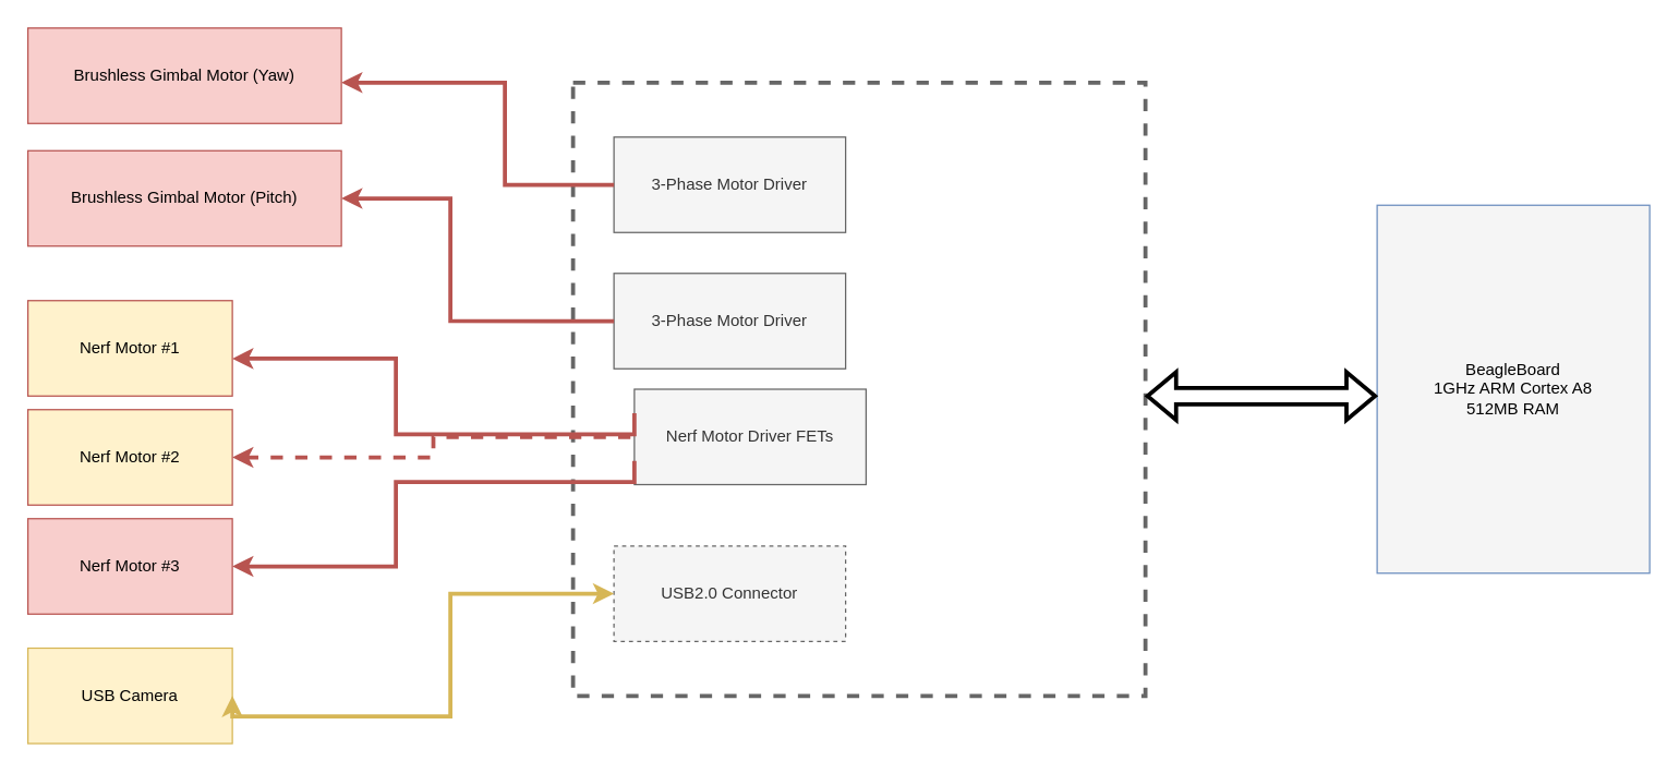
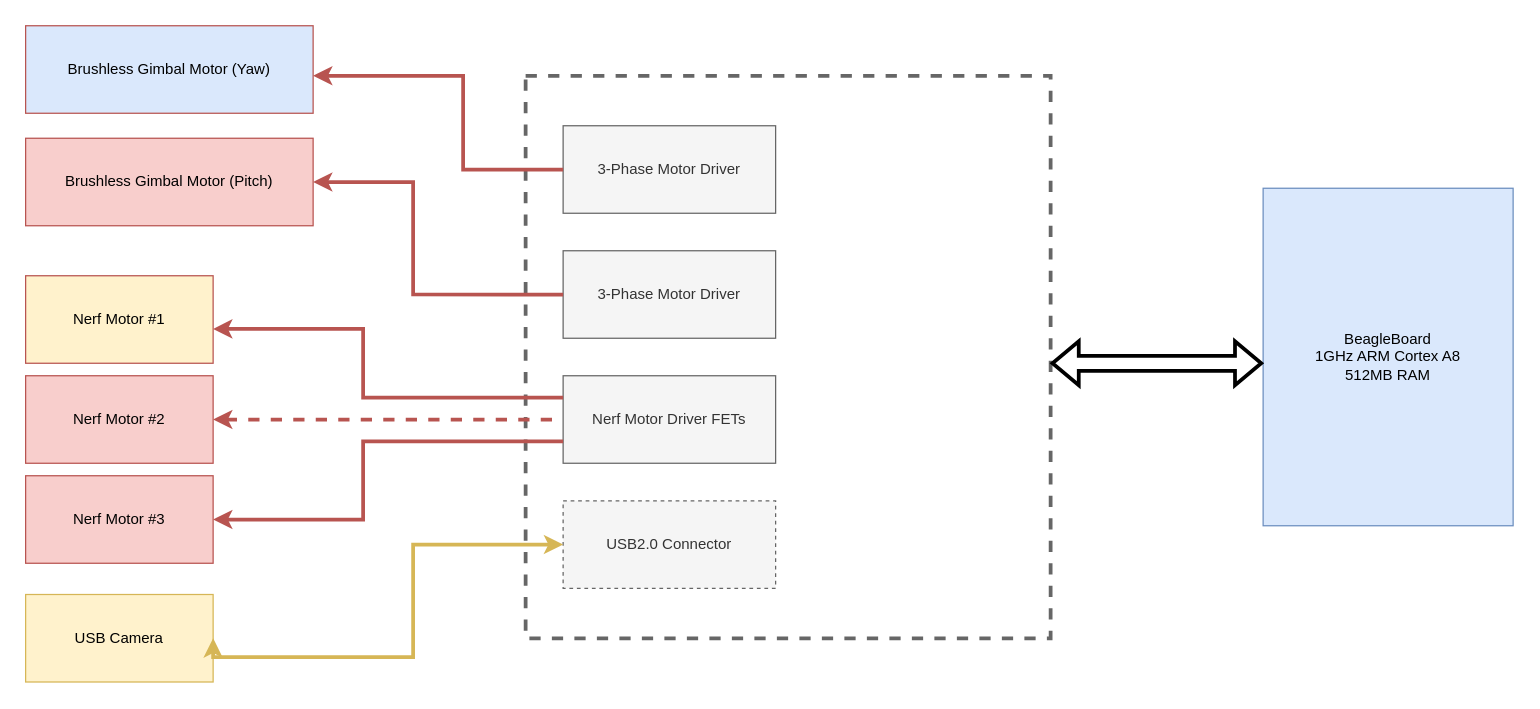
  <mxCell id="0" />
  <mxCell id="1" parent="0" />
  <mxCell id="2" value="" style="rounded=0;whiteSpace=wrap;html=1;fillColor=none;strokeColor=#666666;fontColor=#333333;shadow=0;dashed=1;strokeWidth=3;" vertex="1" parent="1"><mxGeometry x="420" y="60" width="420" height="450" as="geometry" /></mxCell>
- <mxCell id="3" value="BeagleBoard&lt;br&gt;1GHz ARM Cortex A8&lt;br&gt;512MB RAM" style="rounded=0;whiteSpace=wrap;html=1;fillColor=#f5f5f5;strokeColor=#6c8ebf;shadow=0;" vertex="1" parent="1"><mxGeometry x="1010" y="150" width="200" height="270" as="geometry" /></mxCell>
+ <mxCell id="3" value="BeagleBoard&lt;br&gt;1GHz ARM Cortex A8&lt;br&gt;512MB RAM" style="rounded=0;whiteSpace=wrap;html=1;fillColor=#dae8fc;strokeColor=#6c8ebf;shadow=0;" vertex="1" parent="1"><mxGeometry x="1010" y="150" width="200" height="270" as="geometry" /></mxCell>
  <mxCell id="4" value="3-Phase Motor Driver" style="rounded=0;whiteSpace=wrap;html=1;fillColor=#f5f5f5;strokeColor=#666666;fontColor=#333333;shadow=0;" vertex="1" parent="1"><mxGeometry x="450" y="100" width="170" height="70" as="geometry" /></mxCell>
  <mxCell id="5" value="3-Phase Motor Driver" style="rounded=0;whiteSpace=wrap;html=1;fillColor=#f5f5f5;strokeColor=#666666;fontColor=#333333;shadow=0;" vertex="1" parent="1"><mxGeometry x="450" y="200" width="170" height="70" as="geometry" /></mxCell>
- <mxCell id="6" value="Brushless Gimbal Motor (Yaw)" style="rounded=0;whiteSpace=wrap;html=1;fillColor=#f8cecc;strokeColor=#b85450;shadow=0;" vertex="1" parent="1"><mxGeometry x="20" y="20" width="230" height="70" as="geometry" /></mxCell>
+ <mxCell id="6" value="Brushless Gimbal Motor (Yaw)" style="rounded=0;whiteSpace=wrap;html=1;fillColor=#dae8fc;strokeColor=#b85450;shadow=0;" vertex="1" parent="1"><mxGeometry x="20" y="20" width="230" height="70" as="geometry" /></mxCell>
  <mxCell id="7" value="Brushless Gimbal Motor (Pitch)" style="rounded=0;whiteSpace=wrap;html=1;fillColor=#f8cecc;strokeColor=#b85450;shadow=0;" vertex="1" parent="1"><mxGeometry x="20" y="110" width="230" height="70" as="geometry" /></mxCell>
- <mxCell id="8" value="Nerf Motor Driver FETs" style="rounded=0;whiteSpace=wrap;html=1;fillColor=#f5f5f5;strokeColor=#666666;fontColor=#333333;shadow=0;" vertex="1" parent="1"><mxGeometry x="465" y="285" width="170" height="70" as="geometry" /></mxCell>
+ <mxCell id="8" value="Nerf Motor Driver FETs" style="rounded=0;whiteSpace=wrap;html=1;fillColor=#f5f5f5;strokeColor=#666666;fontColor=#333333;shadow=0;" vertex="1" parent="1"><mxGeometry x="450" y="300" width="170" height="70" as="geometry" /></mxCell>
  <mxCell id="9" value="Nerf Motor #1" style="rounded=0;whiteSpace=wrap;html=1;fillColor=#fff2cc;strokeColor=#b85450;shadow=0;" vertex="1" parent="1"><mxGeometry x="20" y="220" width="150" height="70" as="geometry" /></mxCell>
- <mxCell id="10" value="Nerf Motor #2" style="rounded=0;whiteSpace=wrap;html=1;fillColor=#fff2cc;strokeColor=#b85450;shadow=0;" vertex="1" parent="1"><mxGeometry x="20" y="300" width="150" height="70" as="geometry" /></mxCell>
+ <mxCell id="10" value="Nerf Motor #2" style="rounded=0;whiteSpace=wrap;html=1;fillColor=#f8cecc;strokeColor=#b85450;shadow=0;" vertex="1" parent="1"><mxGeometry x="20" y="300" width="150" height="70" as="geometry" /></mxCell>
  <mxCell id="11" value="Nerf Motor #3" style="rounded=0;whiteSpace=wrap;html=1;fillColor=#f8cecc;strokeColor=#b85450;shadow=0;" vertex="1" parent="1"><mxGeometry x="20" y="380" width="150" height="70" as="geometry" /></mxCell>
  <mxCell id="12" value="USB Camera" style="rounded=0;whiteSpace=wrap;html=1;fillColor=#fff2cc;strokeColor=#d6b656;shadow=0;" vertex="1" parent="1"><mxGeometry x="20" y="475" width="150" height="70" as="geometry" /></mxCell>
  <mxCell id="13" value="USB2.0 Connector" style="rounded=0;whiteSpace=wrap;html=1;fillColor=#f5f5f5;strokeColor=#666666;fontColor=#333333;shadow=0;dashed=1;" vertex="1" parent="1"><mxGeometry x="450" y="400" width="170" height="70" as="geometry" /></mxCell>
  <mxCell id="14" value="" style="shape=flexArrow;endArrow=classic;startArrow=classic;html=1;rounded=0;strokeWidth=3;fillColor=default;" edge="1" parent="1"><mxGeometry width="100" height="100" relative="1" as="geometry"><mxPoint x="1010" y="290" as="sourcePoint" /><mxPoint x="840" y="290" as="targetPoint" /></mxGeometry></mxCell>
  <mxCell id="15" value="" style="endArrow=classic;startArrow=classic;html=1;rounded=0;exitX=1;exitY=0.5;exitDx=0;exitDy=0;entryX=0;entryY=0.5;entryDx=0;entryDy=0;edgeStyle=orthogonalEdgeStyle;strokeWidth=3;fillColor=#fff2cc;strokeColor=#d6b656;" edge="1" parent="1" source="12" target="13"><mxGeometry width="50" height="50" relative="1" as="geometry"><mxPoint x="430" y="400" as="sourcePoint" /><mxPoint x="480" y="350" as="targetPoint" /><Array as="points"><mxPoint x="330" y="525" /><mxPoint x="330" y="435" /></Array></mxGeometry></mxCell>
  <mxCell id="16" value="" style="endArrow=none;startArrow=classic;html=1;rounded=0;exitX=1;exitY=0.5;exitDx=0;exitDy=0;entryX=0;entryY=0.75;entryDx=0;entryDy=0;edgeStyle=orthogonalEdgeStyle;endFill=0;strokeWidth=3;fillColor=#f8cecc;strokeColor=#b85450;" edge="1" parent="1" target="8"><mxGeometry width="50" height="50" relative="1" as="geometry"><mxPoint x="170" y="415" as="sourcePoint" /><mxPoint x="450" y="325" as="targetPoint" /><Array as="points"><mxPoint x="290" y="415" /><mxPoint x="290" y="353" /></Array></mxGeometry></mxCell>
  <mxCell id="17" value="" style="endArrow=none;startArrow=classic;html=1;rounded=0;exitX=1;exitY=0.5;exitDx=0;exitDy=0;edgeStyle=orthogonalEdgeStyle;entryX=0;entryY=0.5;entryDx=0;entryDy=0;endFill=0;strokeWidth=3;fillColor=#f8cecc;strokeColor=#b85450;dashed=1;" edge="1" parent="1" source="10" target="8"><mxGeometry width="50" height="50" relative="1" as="geometry"><mxPoint x="170" y="330" as="sourcePoint" /><mxPoint x="450" y="240" as="targetPoint" /><Array as="points" /></mxGeometry></mxCell>
  <mxCell id="18" value="" style="endArrow=none;startArrow=classic;html=1;rounded=0;exitX=1;exitY=0.5;exitDx=0;exitDy=0;entryX=0;entryY=0.25;entryDx=0;entryDy=0;edgeStyle=orthogonalEdgeStyle;endFill=0;strokeWidth=3;fillColor=#f8cecc;strokeColor=#b85450;" edge="1" parent="1" target="8"><mxGeometry width="50" height="50" relative="1" as="geometry"><mxPoint x="170" y="262.5" as="sourcePoint" /><mxPoint x="450" y="200" as="targetPoint" /><Array as="points"><mxPoint x="290" y="262" /><mxPoint x="290" y="318" /></Array></mxGeometry></mxCell>
  <mxCell id="19" value="" style="endArrow=none;startArrow=classic;html=1;rounded=0;exitX=1;exitY=0.5;exitDx=0;exitDy=0;entryX=0;entryY=0.25;entryDx=0;entryDy=0;edgeStyle=orthogonalEdgeStyle;endFill=0;strokeWidth=3;fillColor=#f8cecc;strokeColor=#b85450;" edge="1" parent="1" source="7"><mxGeometry width="50" height="50" relative="1" as="geometry"><mxPoint x="170" y="180.02" as="sourcePoint" /><mxPoint x="450" y="235.02" as="targetPoint" /><Array as="points"><mxPoint x="330" y="145" /><mxPoint x="330" y="235" /></Array></mxGeometry></mxCell>
  <mxCell id="20" value="" style="endArrow=none;startArrow=classic;html=1;rounded=0;exitX=1;exitY=0.5;exitDx=0;exitDy=0;entryX=0;entryY=0.5;entryDx=0;entryDy=0;edgeStyle=orthogonalEdgeStyle;endFill=0;strokeWidth=3;fillColor=#f8cecc;strokeColor=#b85450;" edge="1" parent="1" target="4"><mxGeometry width="50" height="50" relative="1" as="geometry"><mxPoint x="250" y="60" as="sourcePoint" /><mxPoint x="450" y="150.02" as="targetPoint" /><Array as="points"><mxPoint x="370" y="60" /><mxPoint x="370" y="135" /></Array></mxGeometry></mxCell>
